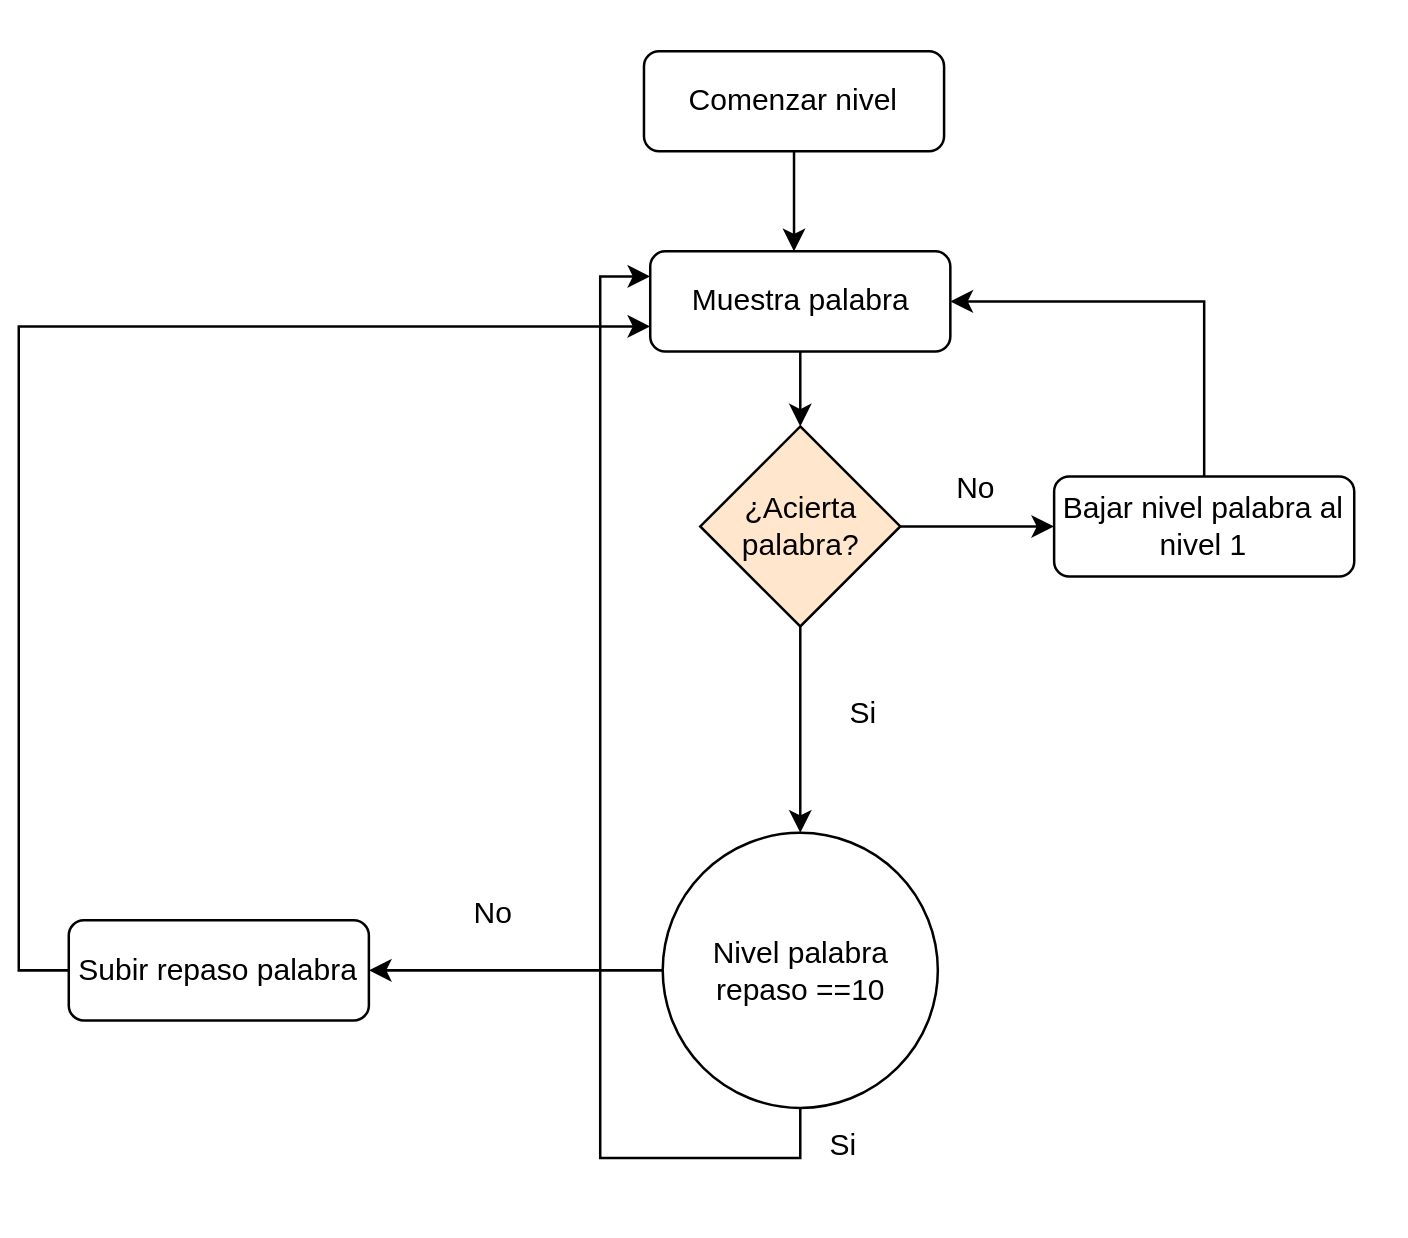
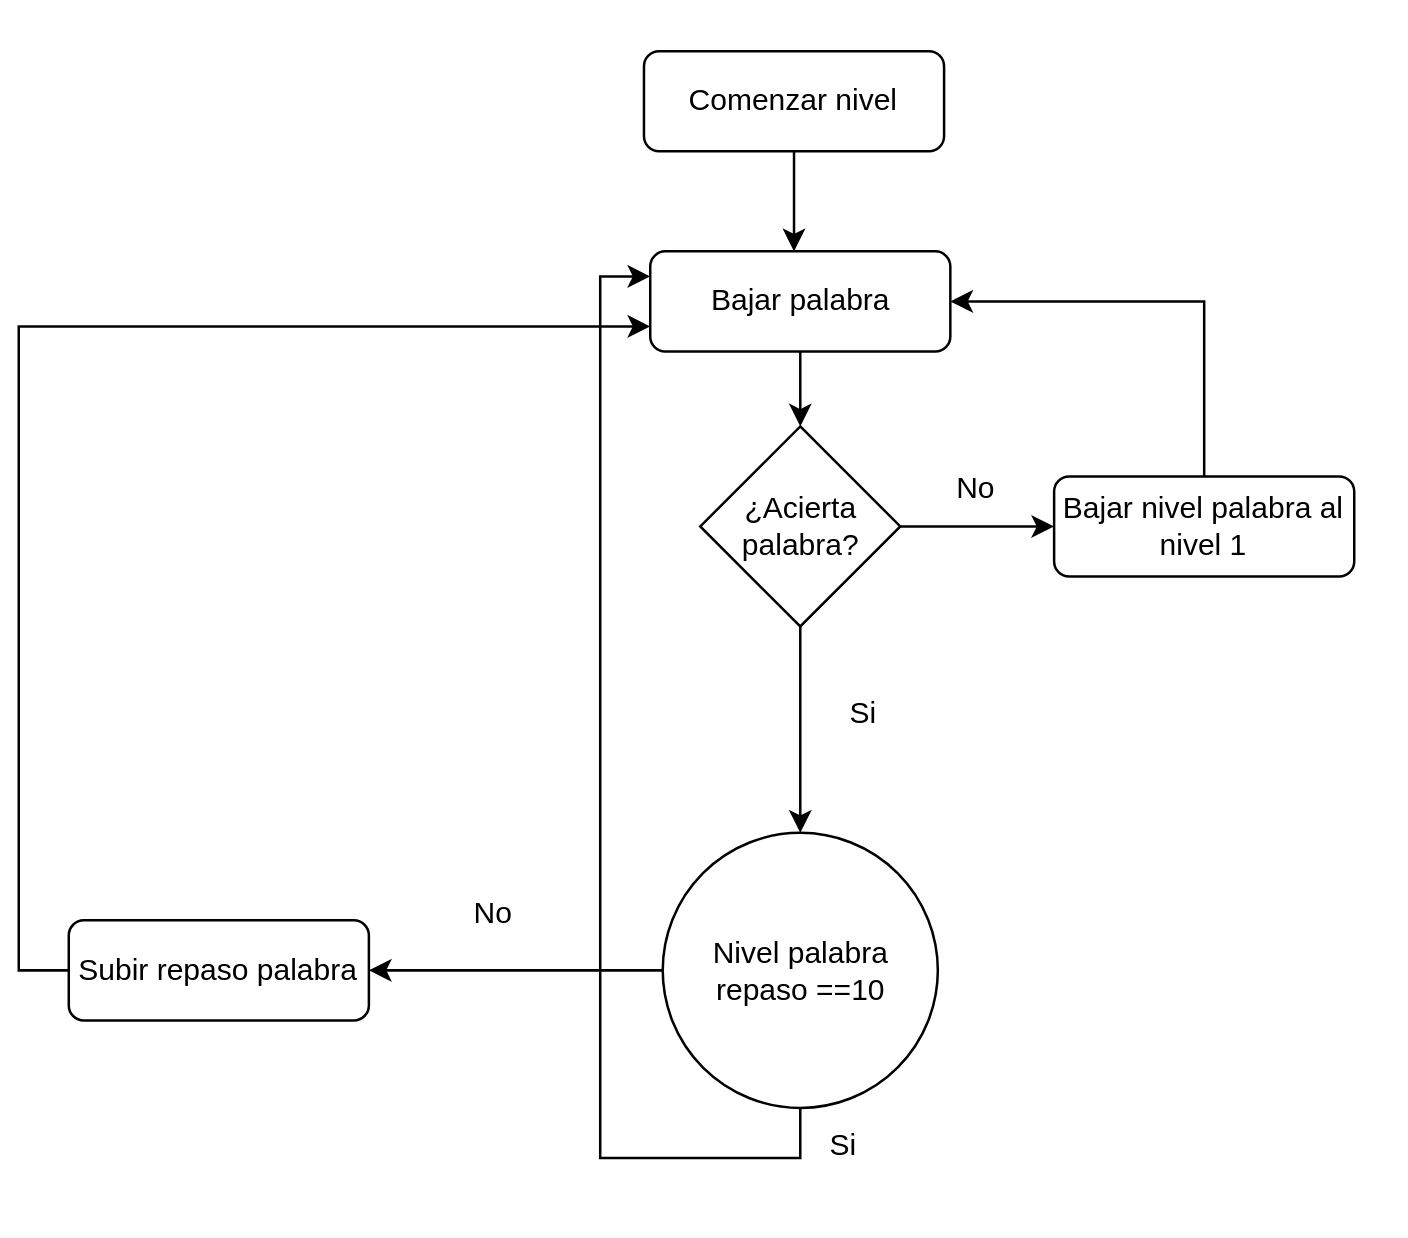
  <mxCell id="0" />
  <mxCell id="1" parent="0" />
  <mxCell id="2" style="edgeStyle=orthogonalEdgeStyle;rounded=0;orthogonalLoop=1;jettySize=auto;html=1;exitX=0.5;exitY=1;exitDx=0;exitDy=0;" parent="1" source="3" edge="1"><mxGeometry relative="1" as="geometry"><mxPoint x="310" y="100" as="targetPoint" /></mxGeometry></mxCell>
  <mxCell id="3" value="Comenzar nivel" style="rounded=1;whiteSpace=wrap;html=1;" parent="1" vertex="1"><mxGeometry x="250" y="20" width="120" height="40" as="geometry" /></mxCell>
  <mxCell id="4" style="edgeStyle=orthogonalEdgeStyle;rounded=0;orthogonalLoop=1;jettySize=auto;html=1;exitX=0.5;exitY=1;exitDx=0;exitDy=0;entryX=0.5;entryY=0;entryDx=0;entryDy=0;" parent="1" source="6" target="12" edge="1"><mxGeometry relative="1" as="geometry"><mxPoint x="310" y="280" as="targetPoint" /></mxGeometry></mxCell>
  <mxCell id="5" style="edgeStyle=orthogonalEdgeStyle;rounded=0;orthogonalLoop=1;jettySize=auto;html=1;exitX=1;exitY=0.5;exitDx=0;exitDy=0;entryX=0;entryY=0.5;entryDx=0;entryDy=0;" parent="1" source="6" target="9" edge="1"><mxGeometry relative="1" as="geometry" /></mxCell>
- <mxCell id="6" value="¿Acierta palabra?" style="rhombus;whiteSpace=wrap;html=1;fillColor=#ffe6cc;" parent="1" vertex="1"><mxGeometry x="272.5" y="170" width="80" height="80" as="geometry" /></mxCell>
+ <mxCell id="6" value="¿Acierta palabra?" style="rhombus;whiteSpace=wrap;html=1;" parent="1" vertex="1"><mxGeometry x="272.5" y="170" width="80" height="80" as="geometry" /></mxCell>
  <mxCell id="7" value="No" style="text;html=1;strokeColor=none;fillColor=none;align=center;verticalAlign=middle;whiteSpace=wrap;rounded=0;" parent="1" vertex="1"><mxGeometry x="352.5" y="180" width="60" height="30" as="geometry" /></mxCell>
  <mxCell id="8" style="edgeStyle=orthogonalEdgeStyle;rounded=0;orthogonalLoop=1;jettySize=auto;html=1;exitX=0.5;exitY=0;exitDx=0;exitDy=0;entryX=1;entryY=0.5;entryDx=0;entryDy=0;" edge="1" parent="1" source="9" target="14"><mxGeometry relative="1" as="geometry" /></mxCell>
  <mxCell id="9" value="Bajar nivel palabra al nivel 1" style="rounded=1;whiteSpace=wrap;html=1;" parent="1" vertex="1"><mxGeometry x="414" y="190" width="120" height="40" as="geometry" /></mxCell>
  <mxCell id="10" style="edgeStyle=orthogonalEdgeStyle;rounded=0;orthogonalLoop=1;jettySize=auto;html=1;exitX=0;exitY=0.5;exitDx=0;exitDy=0;entryX=1;entryY=0.5;entryDx=0;entryDy=0;" edge="1" parent="1" source="12" target="16"><mxGeometry relative="1" as="geometry" /></mxCell>
  <mxCell id="11" style="edgeStyle=orthogonalEdgeStyle;rounded=0;orthogonalLoop=1;jettySize=auto;html=1;exitX=0.5;exitY=1;exitDx=0;exitDy=0;entryX=0;entryY=0.25;entryDx=0;entryDy=0;" edge="1" parent="1" source="12" target="14"><mxGeometry relative="1" as="geometry" /></mxCell>
  <mxCell id="12" value="Nivel palabra repaso ==10" style="ellipse;whiteSpace=wrap;html=1;" parent="1" vertex="1"><mxGeometry x="257.5" y="332.5" width="110" height="110" as="geometry" /></mxCell>
  <mxCell id="13" style="edgeStyle=orthogonalEdgeStyle;rounded=0;orthogonalLoop=1;jettySize=auto;html=1;exitX=0.5;exitY=1;exitDx=0;exitDy=0;entryX=0.5;entryY=0;entryDx=0;entryDy=0;" edge="1" parent="1" source="14" target="6"><mxGeometry relative="1" as="geometry" /></mxCell>
- <mxCell id="14" value="Muestra palabra" style="rounded=1;whiteSpace=wrap;html=1;" vertex="1" parent="1"><mxGeometry x="252.5" y="100" width="120" height="40" as="geometry" /></mxCell>
+ <mxCell id="14" value="Bajar palabra" style="rounded=1;whiteSpace=wrap;html=1;" vertex="1" parent="1"><mxGeometry x="252.5" y="100" width="120" height="40" as="geometry" /></mxCell>
  <mxCell id="15" style="edgeStyle=orthogonalEdgeStyle;rounded=0;orthogonalLoop=1;jettySize=auto;html=1;exitX=0;exitY=0.5;exitDx=0;exitDy=0;entryX=0;entryY=0.75;entryDx=0;entryDy=0;" edge="1" parent="1" source="16" target="14"><mxGeometry relative="1" as="geometry" /></mxCell>
  <mxCell id="16" value="Subir repaso palabra" style="rounded=1;whiteSpace=wrap;html=1;" vertex="1" parent="1"><mxGeometry x="20" y="367.5" width="120" height="40" as="geometry" /></mxCell>
  <mxCell id="17" value="No" style="text;html=1;strokeColor=none;fillColor=none;align=center;verticalAlign=middle;whiteSpace=wrap;rounded=0;" vertex="1" parent="1"><mxGeometry x="160" y="350" width="60" height="30" as="geometry" /></mxCell>
  <mxCell id="18" value="Si" style="text;html=1;strokeColor=none;fillColor=none;align=center;verticalAlign=middle;whiteSpace=wrap;rounded=0;" vertex="1" parent="1"><mxGeometry x="300" y="442.5" width="60" height="30" as="geometry" /></mxCell>
  <mxCell id="19" value="Si" style="text;html=1;strokeColor=none;fillColor=none;align=center;verticalAlign=middle;whiteSpace=wrap;rounded=0;" vertex="1" parent="1"><mxGeometry x="307.5" y="270" width="60" height="30" as="geometry" /></mxCell>
